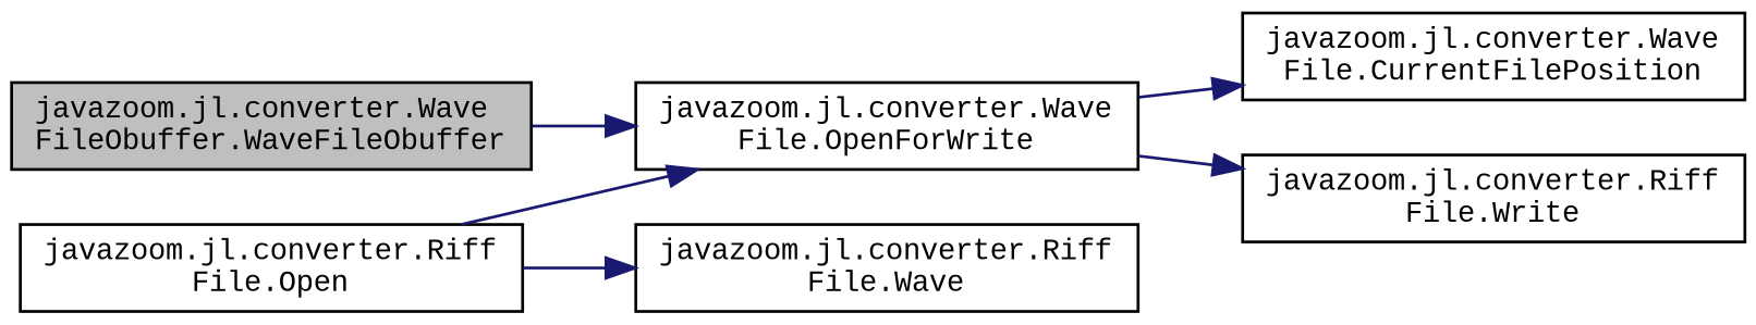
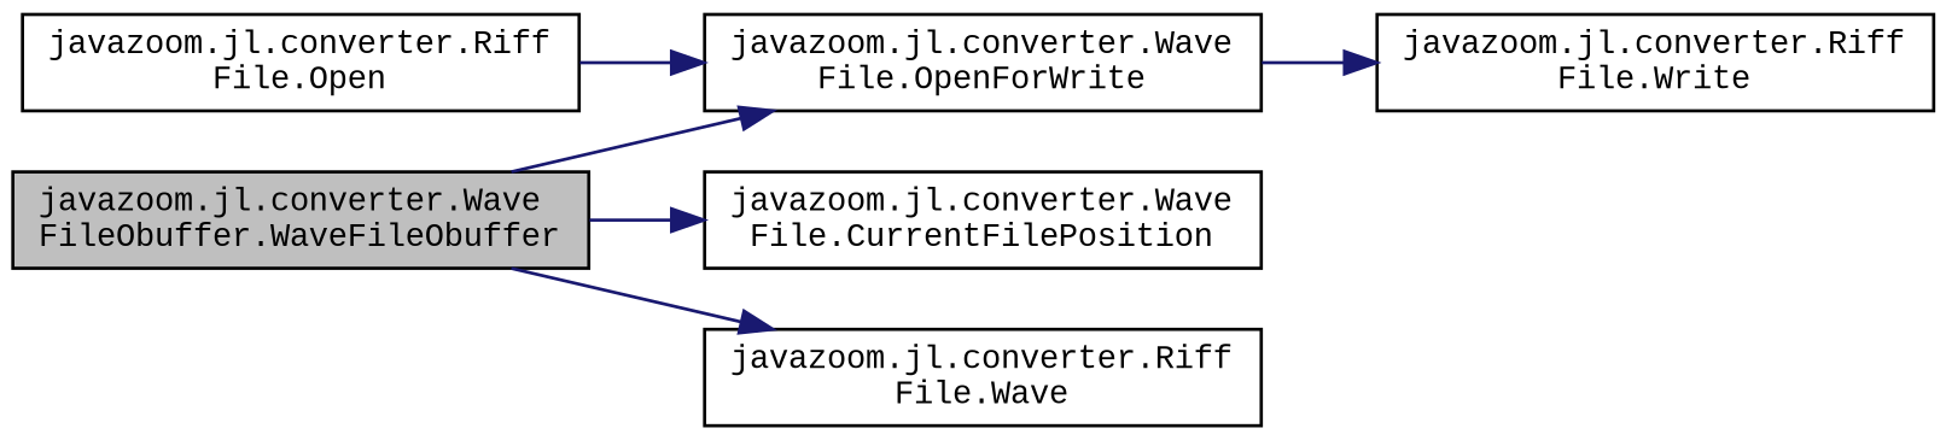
  digraph {
    fontname="Liberation Mono"
    rankdir=LR
    node [color=black fillcolor=white fontname="Liberation Mono" fontsize=10 shape=record style=filled]
    edge [color=midnightblue fontname="Liberation Mono" fontsize=10 labelfontname=Helvetica labelfontsize=10 style=solid]
    n1 [fillcolor=grey75 fontcolor=black height=0.2 label="javazoom.jl.converter.Wave\lFileObuffer.WaveFileObuffer" width=0.4]
    n2 [height=0.2 label="javazoom.jl.converter.Wave\lFile.OpenForWrite" width=0.4]
    n3 [height=0.2 label="javazoom.jl.converter.Wave\lFile.CurrentFilePosition" width=0.4]
    n4 [height=0.2 label="javazoom.jl.converter.Riff\lFile.Write" width=0.4]
    n5 [height=0.2 label="javazoom.jl.converter.Riff\lFile.Open" width=0.4]
    n6 [height=0.2 label="javazoom.jl.converter.Riff\lFile.Wave" width=0.4]
    n1 -> n2
-   n2 -> n3
+   n1 -> n3
    n2 -> n4
    n5 -> n2
-   n5 -> n6
+   n1 -> n6
  }
